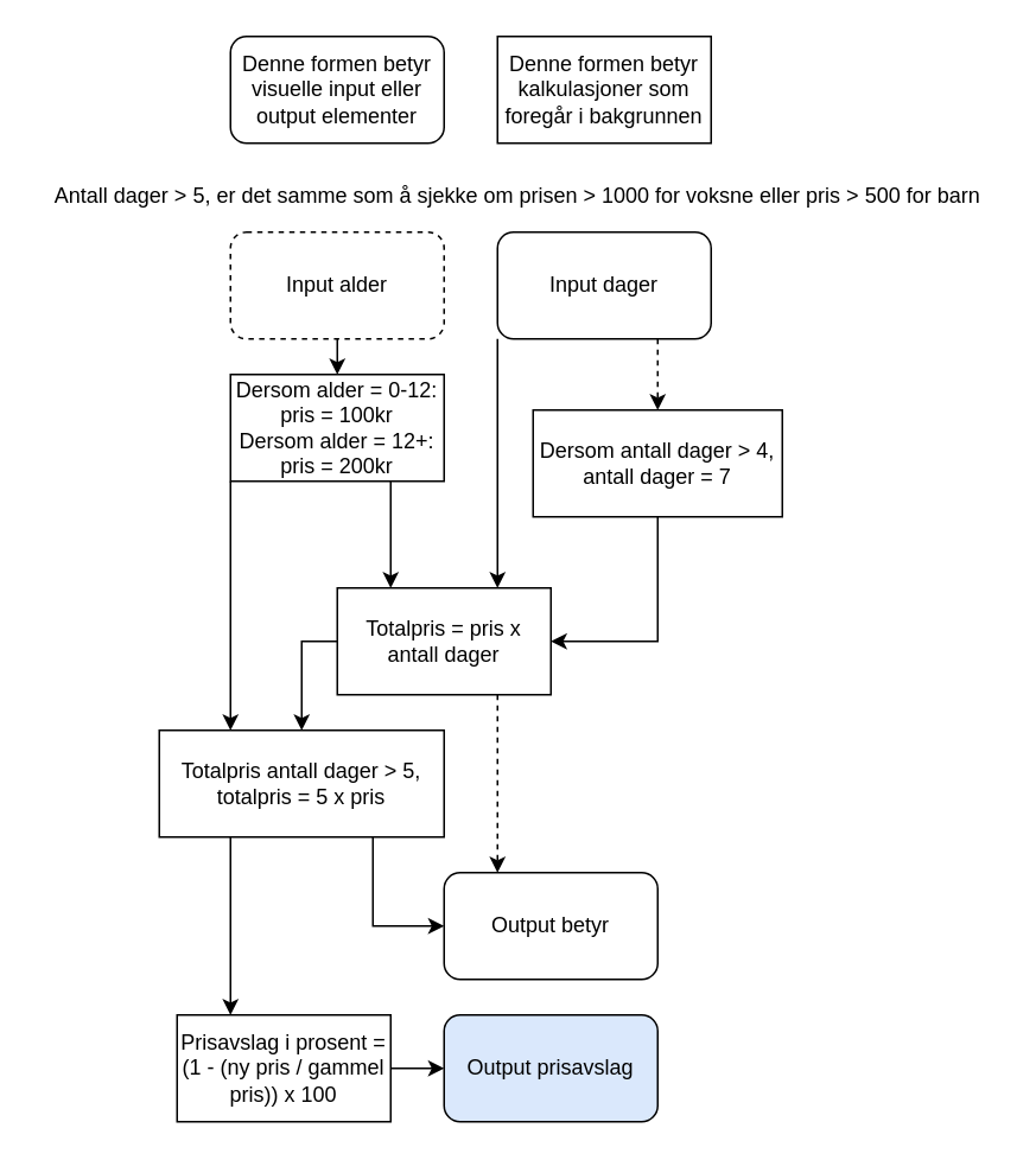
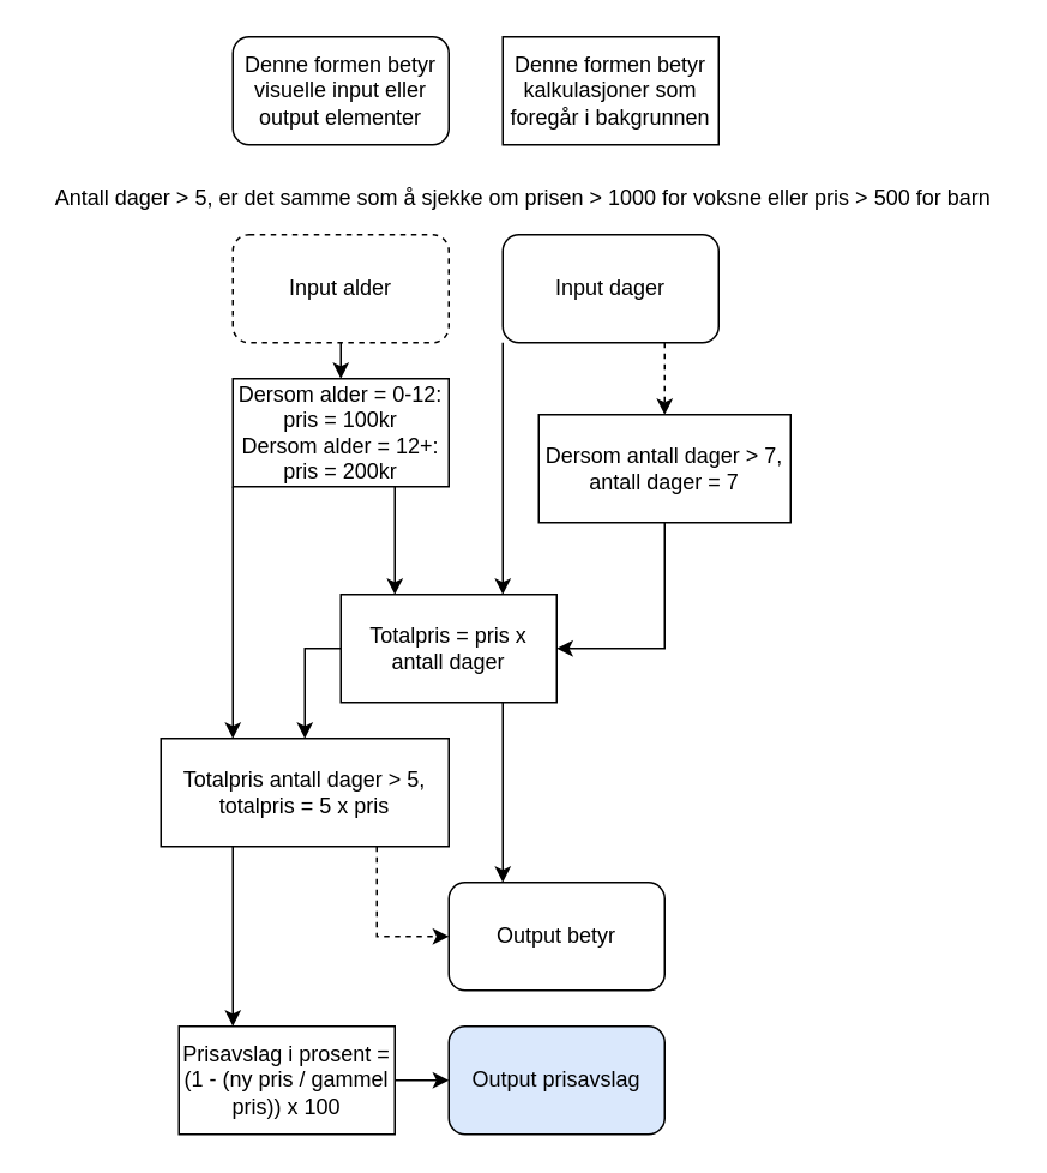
  <mxCell id="0" />
  <mxCell id="1" parent="0" />
  <mxCell id="2" style="edgeStyle=orthogonalEdgeStyle;rounded=0;orthogonalLoop=1;jettySize=auto;html=1;exitX=0.5;exitY=1;exitDx=0;exitDy=0;entryX=0.5;entryY=0;entryDx=0;entryDy=0;" edge="1" parent="1" source="3" target="12"><mxGeometry relative="1" as="geometry" /></mxCell>
  <mxCell id="3" value="Input alder" style="rounded=1;whiteSpace=wrap;html=1;dashed=1;" vertex="1" parent="1"><mxGeometry x="129" y="130" width="120" height="60" as="geometry" /></mxCell>
  <mxCell id="4" style="edgeStyle=orthogonalEdgeStyle;rounded=0;orthogonalLoop=1;jettySize=auto;html=1;exitX=0;exitY=1;exitDx=0;exitDy=0;entryX=0.75;entryY=0;entryDx=0;entryDy=0;" edge="1" parent="1" source="6" target="9"><mxGeometry relative="1" as="geometry" /></mxCell>
  <mxCell id="5" style="edgeStyle=orthogonalEdgeStyle;rounded=0;orthogonalLoop=1;jettySize=auto;html=1;exitX=0.75;exitY=1;exitDx=0;exitDy=0;dashed=1;" edge="1" parent="1" source="6" target="24"><mxGeometry relative="1" as="geometry" /></mxCell>
  <mxCell id="6" value="Input dager" style="rounded=1;whiteSpace=wrap;html=1;" vertex="1" parent="1"><mxGeometry x="279" y="130" width="120" height="60" as="geometry" /></mxCell>
  <mxCell id="7" style="edgeStyle=orthogonalEdgeStyle;rounded=0;orthogonalLoop=1;jettySize=auto;html=1;exitX=0;exitY=0.5;exitDx=0;exitDy=0;entryX=0.5;entryY=0;entryDx=0;entryDy=0;" edge="1" parent="1" source="9" target="18"><mxGeometry relative="1" as="geometry" /></mxCell>
- <mxCell id="8" style="edgeStyle=orthogonalEdgeStyle;rounded=0;orthogonalLoop=1;jettySize=auto;html=1;exitX=0.75;exitY=1;exitDx=0;exitDy=0;entryX=0.25;entryY=0;entryDx=0;entryDy=0;dashed=1;" edge="1" parent="1" source="9" target="15"><mxGeometry relative="1" as="geometry" /></mxCell>
+ <mxCell id="8" style="edgeStyle=orthogonalEdgeStyle;rounded=0;orthogonalLoop=1;jettySize=auto;html=1;exitX=0.75;exitY=1;exitDx=0;exitDy=0;entryX=0.25;entryY=0;entryDx=0;entryDy=0;" edge="1" parent="1" source="9" target="15"><mxGeometry relative="1" as="geometry" /></mxCell>
  <mxCell id="9" value="Totalpris = pris x antall dager" style="rounded=0;whiteSpace=wrap;html=1;" vertex="1" parent="1"><mxGeometry x="189" y="330" width="120" height="60" as="geometry" /></mxCell>
  <mxCell id="10" style="edgeStyle=orthogonalEdgeStyle;rounded=0;orthogonalLoop=1;jettySize=auto;html=1;exitX=0.75;exitY=1;exitDx=0;exitDy=0;entryX=0.25;entryY=0;entryDx=0;entryDy=0;" edge="1" parent="1" source="12" target="9"><mxGeometry relative="1" as="geometry" /></mxCell>
  <mxCell id="11" style="edgeStyle=orthogonalEdgeStyle;rounded=0;orthogonalLoop=1;jettySize=auto;html=1;exitX=0;exitY=1;exitDx=0;exitDy=0;entryX=0.25;entryY=0;entryDx=0;entryDy=0;" edge="1" parent="1" source="12" target="18"><mxGeometry relative="1" as="geometry" /></mxCell>
  <mxCell id="12" value="Dersom alder = 0-12: pris = 100kr&lt;br&gt;Dersom alder = 12+: pris = 200kr" style="rounded=0;whiteSpace=wrap;html=1;" vertex="1" parent="1"><mxGeometry x="129" y="210" width="120" height="60" as="geometry" /></mxCell>
  <mxCell id="13" value="Denne formen betyr visuelle input eller output elementer" style="rounded=1;whiteSpace=wrap;html=1;" vertex="1" parent="1"><mxGeometry x="129" y="20" width="120" height="60" as="geometry" /></mxCell>
  <mxCell id="14" value="Denne formen betyr kalkulasjoner som foregår i bakgrunnen" style="rounded=0;whiteSpace=wrap;html=1;" vertex="1" parent="1"><mxGeometry x="279" y="20" width="120" height="60" as="geometry" /></mxCell>
  <mxCell id="15" value="Output betyr" style="rounded=1;whiteSpace=wrap;html=1;" vertex="1" parent="1"><mxGeometry x="249" y="490" width="120" height="60" as="geometry" /></mxCell>
- <mxCell id="16" style="edgeStyle=orthogonalEdgeStyle;rounded=0;orthogonalLoop=1;jettySize=auto;html=1;exitX=0.75;exitY=1;exitDx=0;exitDy=0;entryX=0;entryY=0.5;entryDx=0;entryDy=0;" edge="1" parent="1" source="18" target="15"><mxGeometry relative="1" as="geometry" /></mxCell>
+ <mxCell id="16" style="edgeStyle=orthogonalEdgeStyle;rounded=0;orthogonalLoop=1;jettySize=auto;html=1;exitX=0.75;exitY=1;exitDx=0;exitDy=0;entryX=0;entryY=0.5;entryDx=0;entryDy=0;dashed=1;" edge="1" parent="1" source="18" target="15"><mxGeometry relative="1" as="geometry" /></mxCell>
  <mxCell id="17" style="edgeStyle=orthogonalEdgeStyle;rounded=0;orthogonalLoop=1;jettySize=auto;html=1;exitX=0.25;exitY=1;exitDx=0;exitDy=0;entryX=0.25;entryY=0;entryDx=0;entryDy=0;" edge="1" parent="1" source="18" target="22"><mxGeometry relative="1" as="geometry" /></mxCell>
  <mxCell id="18" value="Totalpris antall dager &amp;gt; 5, totalpris = 5 x pris" style="rounded=0;whiteSpace=wrap;html=1;" vertex="1" parent="1"><mxGeometry x="89" y="410" width="160" height="60" as="geometry" /></mxCell>
  <mxCell id="19" value="Output prisavslag" style="rounded=1;whiteSpace=wrap;html=1;fillColor=#dae8fc;" vertex="1" parent="1"><mxGeometry x="249" y="570" width="120" height="60" as="geometry" /></mxCell>
  <mxCell id="20" value="Antall dager &amp;gt; 5, er det samme som å sjekke om prisen &amp;gt; 1000 for voksne eller pris &amp;gt; 500 for barn" style="text;html=1;align=center;verticalAlign=middle;resizable=0;points=[];autosize=1;" vertex="1" parent="1"><mxGeometry x="20" y="100" width="540" height="20" as="geometry" /></mxCell>
  <mxCell id="21" style="edgeStyle=orthogonalEdgeStyle;rounded=0;orthogonalLoop=1;jettySize=auto;html=1;exitX=1;exitY=0.5;exitDx=0;exitDy=0;entryX=0;entryY=0.5;entryDx=0;entryDy=0;" edge="1" parent="1" source="22" target="19"><mxGeometry relative="1" as="geometry" /></mxCell>
  <mxCell id="22" value="Prisavslag i prosent = (1 - (ny pris / gammel pris)) x 100" style="rounded=0;whiteSpace=wrap;html=1;" vertex="1" parent="1"><mxGeometry x="99" y="570" width="120" height="60" as="geometry" /></mxCell>
  <mxCell id="23" style="edgeStyle=orthogonalEdgeStyle;rounded=0;orthogonalLoop=1;jettySize=auto;html=1;exitX=0.5;exitY=1;exitDx=0;exitDy=0;entryX=1;entryY=0.5;entryDx=0;entryDy=0;" edge="1" parent="1" source="24" target="9"><mxGeometry relative="1" as="geometry" /></mxCell>
- <mxCell id="24" value="Dersom antall dager &amp;gt; 4, antall dager = 7" style="rounded=0;whiteSpace=wrap;html=1;" vertex="1" parent="1"><mxGeometry x="299" y="230" width="140" height="60" as="geometry" /></mxCell>
+ <mxCell id="24" value="Dersom antall dager &amp;gt; 7, antall dager = 7" style="rounded=0;whiteSpace=wrap;html=1;" vertex="1" parent="1"><mxGeometry x="299" y="230" width="140" height="60" as="geometry" /></mxCell>
